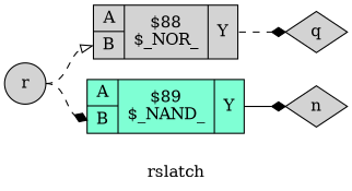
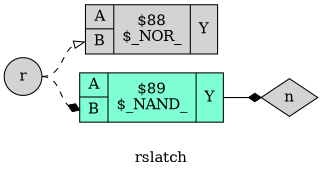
  digraph {
    fontname="DejaVu Serif"
    label=rslatch
    rankdir=LR
    remincross=true
    node [color=black fillcolor=lightgrey fontcolor=black fontname="DejaVu Serif" shape=diamond style=filled]
    edge [arrowhead=diamond color=black fontcolor=black fontname="DejaVu Serif" headport="p6:w" style=dashed tailport=e]
    n1 [label=n]
-   n2 [label=q]
    n3 [label=r shape=circle]
    n4 [label="{{<p5> A|<p6> B}|$88\n$_NOR_|{<p7> Y}}" shape=record color="" fontcolor=""]
    n5 [fillcolor=aquamarine label="{{<p5> A|<p6> B}|$89\n$_NAND_|{<p7> Y}}" shape=record color="" fontcolor=""]
    n3 -> n4 [arrowhead=onormal]
    n3 -> n5
-   n4 -> n2 [headport=w tailport="p7:e"]
    n5 -> n1 [headport=w style=solid tailport="p7:e"]
  }
